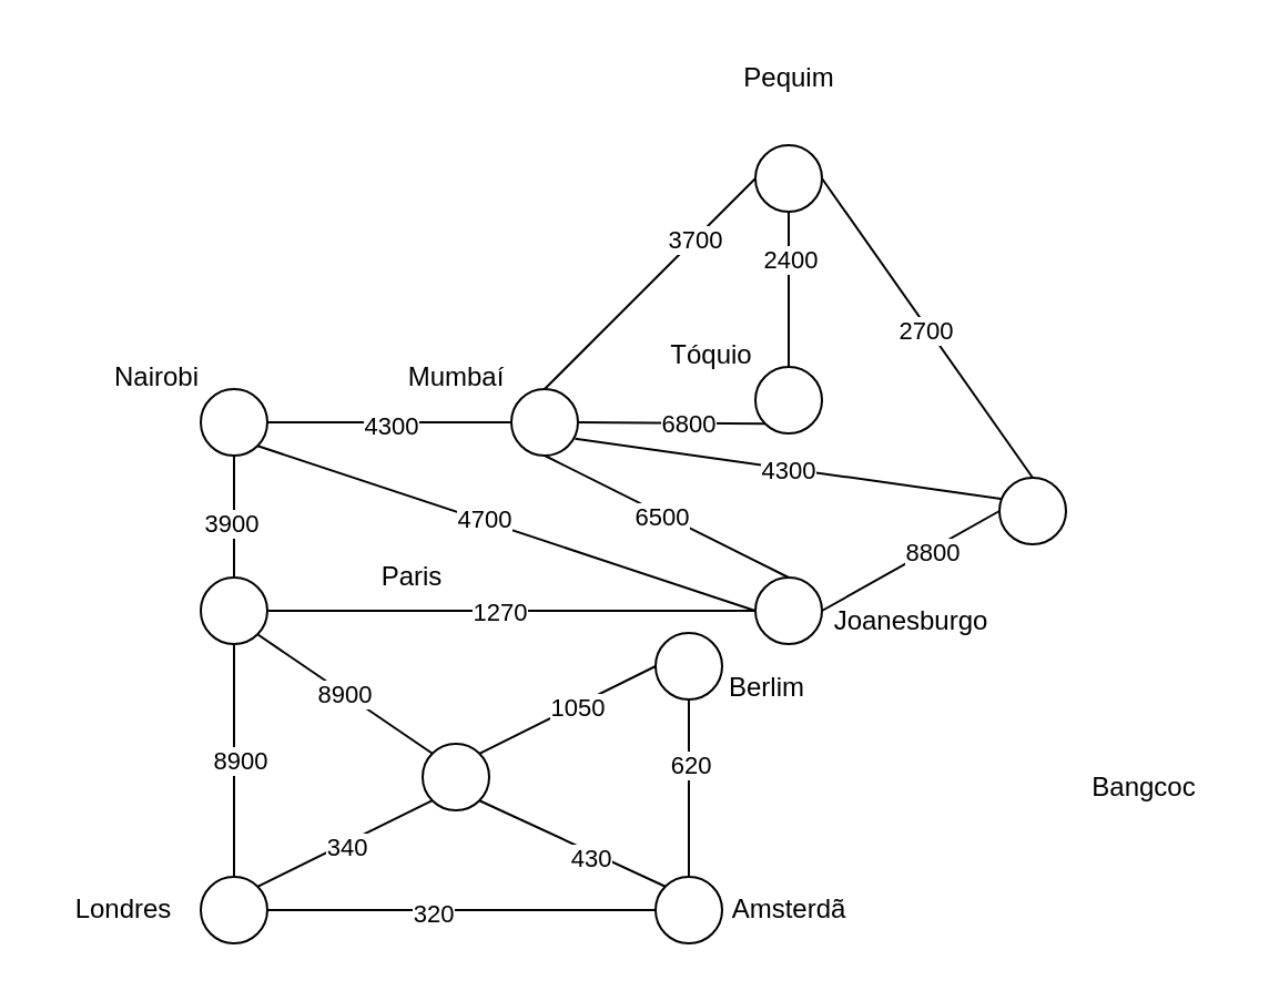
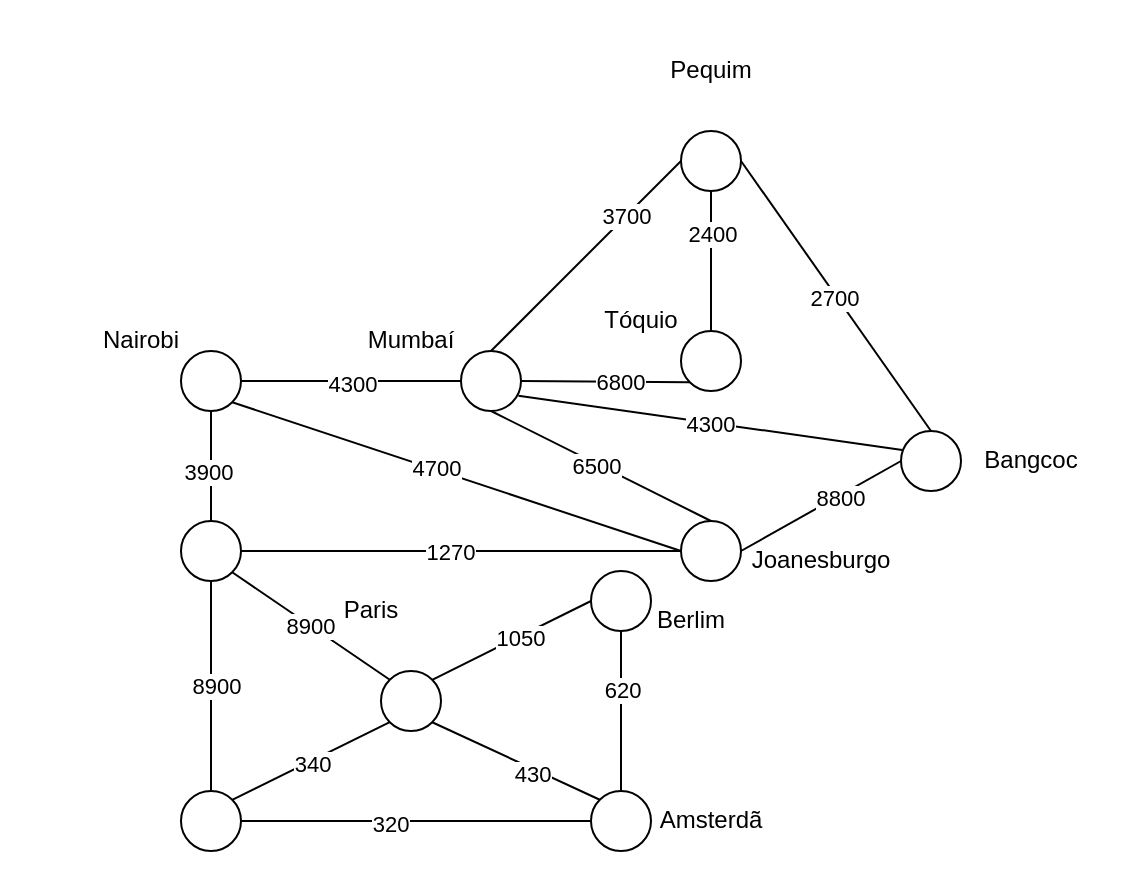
  <mxCell id="0" />
  <mxCell id="1" parent="0" />
  <mxCell id="2" value="" style="ellipse;whiteSpace=wrap;html=1;aspect=fixed;" parent="1" vertex="1"><mxGeometry x="90" y="260" width="30" height="30" as="geometry" /></mxCell>
  <mxCell id="3" value="" style="ellipse;whiteSpace=wrap;html=1;aspect=fixed;" parent="1" vertex="1"><mxGeometry x="90" y="175" width="30" height="30" as="geometry" /></mxCell>
  <mxCell id="4" value="" style="ellipse;whiteSpace=wrap;html=1;aspect=fixed;" parent="1" vertex="1"><mxGeometry x="190" y="335" width="30" height="30" as="geometry" /></mxCell>
  <mxCell id="5" value="" style="ellipse;whiteSpace=wrap;html=1;aspect=fixed;" parent="1" vertex="1"><mxGeometry x="90" y="395" width="30" height="30" as="geometry" /></mxCell>
  <mxCell id="6" value="" style="ellipse;whiteSpace=wrap;html=1;aspect=fixed;" parent="1" vertex="1"><mxGeometry x="295" y="285" width="30" height="30" as="geometry" /></mxCell>
  <mxCell id="7" value="" style="ellipse;whiteSpace=wrap;html=1;aspect=fixed;" parent="1" vertex="1"><mxGeometry x="230" y="175" width="30" height="30" as="geometry" /></mxCell>
  <mxCell id="8" value="" style="endArrow=none;html=1;rounded=0;exitX=1;exitY=0.5;exitDx=0;exitDy=0;" parent="1" source="2" target="10" edge="1"><mxGeometry width="50" height="50" relative="1" as="geometry"><mxPoint x="50" y="270" as="sourcePoint" /><mxPoint x="150" y="270" as="targetPoint" /></mxGeometry></mxCell>
  <mxCell id="9" value="1270" style="edgeLabel;html=1;align=center;verticalAlign=middle;resizable=0;points=[];" parent="8" vertex="1" connectable="0"><mxGeometry x="-0.056" relative="1" as="geometry"><mxPoint as="offset" /></mxGeometry></mxCell>
  <mxCell id="10" value="" style="ellipse;whiteSpace=wrap;html=1;aspect=fixed;" parent="1" vertex="1"><mxGeometry x="340" y="260" width="30" height="30" as="geometry" /></mxCell>
  <mxCell id="11" value="Joanesburgo " style="text;html=1;align=center;verticalAlign=middle;resizable=0;points=[];autosize=1;strokeColor=none;fillColor=none;" parent="1" vertex="1"><mxGeometry x="360" y="265" width="100" height="30" as="geometry" /></mxCell>
  <mxCell id="12" value="" style="endArrow=none;html=1;rounded=0;exitX=0.5;exitY=0;exitDx=0;exitDy=0;entryX=0.5;entryY=1;entryDx=0;entryDy=0;" parent="1" source="2" target="3" edge="1"><mxGeometry width="50" height="50" relative="1" as="geometry"><mxPoint x="-30" y="189.71" as="sourcePoint" /><mxPoint x="120" y="189.71" as="targetPoint" /></mxGeometry></mxCell>
  <mxCell id="13" value="3900" style="edgeLabel;html=1;align=center;verticalAlign=middle;resizable=0;points=[];" parent="12" vertex="1" connectable="0"><mxGeometry x="-0.077" y="2" relative="1" as="geometry"><mxPoint as="offset" /></mxGeometry></mxCell>
  <mxCell id="14" value="Nairobi" style="text;html=1;align=center;verticalAlign=middle;resizable=0;points=[];autosize=1;strokeColor=none;fillColor=none;" parent="1" vertex="1"><mxGeometry x="40" y="155" width="60" height="30" as="geometry" /></mxCell>
  <mxCell id="15" value="" style="endArrow=none;html=1;rounded=0;entryX=0;entryY=0;entryDx=0;entryDy=0;exitX=1;exitY=1;exitDx=0;exitDy=0;" parent="1" source="2" target="4" edge="1"><mxGeometry width="50" height="50" relative="1" as="geometry"><mxPoint x="-10" y="385" as="sourcePoint" /><mxPoint x="40" y="335" as="targetPoint" /></mxGeometry></mxCell>
  <mxCell id="16" value="8900" style="edgeLabel;html=1;align=center;verticalAlign=middle;resizable=0;points=[];" parent="15" vertex="1" connectable="0"><mxGeometry x="-0.013" relative="1" as="geometry"><mxPoint as="offset" /></mxGeometry></mxCell>
- <mxCell id="17" value="Paris" style="text;html=1;align=center;verticalAlign=middle;resizable=0;points=[];autosize=1;strokeColor=none;fillColor=none;" parent="1" vertex="1"><mxGeometry x="160" y="245" width="50" height="30" as="geometry" /></mxCell>
+ <mxCell id="17" value="Paris" style="text;html=1;align=center;verticalAlign=middle;resizable=0;points=[];autosize=1;strokeColor=none;fillColor=none;" parent="1" vertex="1"><mxGeometry x="160" y="290" width="50" height="30" as="geometry" /></mxCell>
  <mxCell id="18" value="" style="endArrow=none;html=1;rounded=0;entryX=0.5;entryY=1;entryDx=0;entryDy=0;exitX=0.5;exitY=0;exitDx=0;exitDy=0;" parent="1" source="10" target="7" edge="1"><mxGeometry width="50" height="50" relative="1" as="geometry"><mxPoint x="190" y="255" as="sourcePoint" /><mxPoint x="240" y="205" as="targetPoint" /></mxGeometry></mxCell>
  <mxCell id="19" value="6500" style="edgeLabel;html=1;align=center;verticalAlign=middle;resizable=0;points=[];" parent="18" vertex="1" connectable="0"><mxGeometry x="0.041" y="1" relative="1" as="geometry"><mxPoint as="offset" /></mxGeometry></mxCell>
  <mxCell id="20" value="Mumbaí " style="text;html=1;align=center;verticalAlign=middle;resizable=0;points=[];autosize=1;strokeColor=none;fillColor=none;" parent="1" vertex="1"><mxGeometry x="170" y="155" width="70" height="30" as="geometry" /></mxCell>
  <mxCell id="21" value="" style="endArrow=none;html=1;rounded=0;entryX=0;entryY=0.5;entryDx=0;entryDy=0;exitX=1;exitY=0.5;exitDx=0;exitDy=0;" parent="1" source="3" target="7" edge="1"><mxGeometry width="50" height="50" relative="1" as="geometry"><mxPoint x="150" y="255" as="sourcePoint" /><mxPoint x="200" y="205" as="targetPoint" /></mxGeometry></mxCell>
  <mxCell id="22" value="4300" style="edgeLabel;html=1;align=center;verticalAlign=middle;resizable=0;points=[];" parent="21" vertex="1" connectable="0"><mxGeometry x="0.004" y="-1" relative="1" as="geometry"><mxPoint as="offset" /></mxGeometry></mxCell>
- <mxCell id="23" value="Londres" style="text;html=1;align=center;verticalAlign=middle;resizable=0;points=[];autosize=1;strokeColor=none;fillColor=none;" parent="1" vertex="1"><mxGeometry x="20" y="395" width="70" height="30" as="geometry" /></mxCell>
  <mxCell id="24" value="" style="endArrow=none;html=1;rounded=0;entryX=0;entryY=1;entryDx=0;entryDy=0;exitX=1;exitY=0;exitDx=0;exitDy=0;" parent="1" source="5" target="4" edge="1"><mxGeometry width="50" height="50" relative="1" as="geometry"><mxPoint x="10" y="455" as="sourcePoint" /><mxPoint x="60" y="405" as="targetPoint" /></mxGeometry></mxCell>
  <mxCell id="25" value="340" style="edgeLabel;html=1;align=center;verticalAlign=middle;resizable=0;points=[];" parent="24" vertex="1" connectable="0"><mxGeometry x="0.001" y="-2" relative="1" as="geometry"><mxPoint as="offset" /></mxGeometry></mxCell>
  <mxCell id="26" value="Berlim " style="text;html=1;align=center;verticalAlign=middle;resizable=0;points=[];autosize=1;strokeColor=none;fillColor=none;" parent="1" vertex="1"><mxGeometry x="315" y="295" width="60" height="30" as="geometry" /></mxCell>
  <mxCell id="27" value="" style="endArrow=none;html=1;rounded=0;entryX=0.5;entryY=1;entryDx=0;entryDy=0;exitX=0.5;exitY=0;exitDx=0;exitDy=0;" parent="1" source="5" target="2" edge="1"><mxGeometry width="50" height="50" relative="1" as="geometry"><mxPoint x="130" y="330" as="sourcePoint" /><mxPoint x="60" y="420" as="targetPoint" /></mxGeometry></mxCell>
  <mxCell id="28" value="8900" style="edgeLabel;html=1;align=center;verticalAlign=middle;resizable=0;points=[];" parent="27" vertex="1" connectable="0"><mxGeometry x="0.004" y="-2" relative="1" as="geometry"><mxPoint as="offset" /></mxGeometry></mxCell>
  <mxCell id="29" value="" style="endArrow=none;html=1;rounded=0;exitX=1;exitY=0.5;exitDx=0;exitDy=0;entryX=0;entryY=0.5;entryDx=0;entryDy=0;" parent="1" source="5" target="31" edge="1"><mxGeometry width="50" height="50" relative="1" as="geometry"><mxPoint x="260" y="320" as="sourcePoint" /><mxPoint x="230" y="330" as="targetPoint" /></mxGeometry></mxCell>
  <mxCell id="30" value="320" style="edgeLabel;html=1;align=center;verticalAlign=middle;resizable=0;points=[];" parent="29" vertex="1" connectable="0"><mxGeometry x="-0.149" y="-1" relative="1" as="geometry"><mxPoint as="offset" /></mxGeometry></mxCell>
  <mxCell id="31" value="" style="ellipse;whiteSpace=wrap;html=1;aspect=fixed;" parent="1" vertex="1"><mxGeometry x="295" y="395" width="30" height="30" as="geometry" /></mxCell>
  <mxCell id="32" value="Amsterdã" style="text;html=1;align=center;verticalAlign=middle;resizable=0;points=[];autosize=1;strokeColor=none;fillColor=none;" parent="1" vertex="1"><mxGeometry x="315" y="395" width="80" height="30" as="geometry" /></mxCell>
  <mxCell id="33" value="" style="endArrow=none;html=1;rounded=0;entryX=1;entryY=1;entryDx=0;entryDy=0;exitX=0;exitY=0;exitDx=0;exitDy=0;" parent="1" source="31" target="4" edge="1"><mxGeometry width="50" height="50" relative="1" as="geometry"><mxPoint x="270" y="355" as="sourcePoint" /><mxPoint x="229.997" y="329.693" as="targetPoint" /></mxGeometry></mxCell>
  <mxCell id="34" value="430" style="edgeLabel;html=1;align=center;verticalAlign=middle;resizable=0;points=[];" parent="33" vertex="1" connectable="0"><mxGeometry x="-0.221" y="2" relative="1" as="geometry"><mxPoint as="offset" /></mxGeometry></mxCell>
  <mxCell id="35" value="" style="endArrow=none;html=1;rounded=0;exitX=0.5;exitY=0;exitDx=0;exitDy=0;entryX=0.5;entryY=1;entryDx=0;entryDy=0;" parent="1" source="31" target="6" edge="1"><mxGeometry width="50" height="50" relative="1" as="geometry"><mxPoint x="400" y="435" as="sourcePoint" /><mxPoint x="450" y="385" as="targetPoint" /></mxGeometry></mxCell>
  <mxCell id="36" value="620" style="edgeLabel;html=1;align=center;verticalAlign=middle;resizable=0;points=[];" parent="35" vertex="1" connectable="0"><mxGeometry x="0.266" relative="1" as="geometry"><mxPoint as="offset" /></mxGeometry></mxCell>
  <mxCell id="37" value="" style="ellipse;whiteSpace=wrap;html=1;aspect=fixed;" parent="1" vertex="1"><mxGeometry x="450" y="215" width="30" height="30" as="geometry" /></mxCell>
- <mxCell id="38" value="Bangcoc" style="text;html=1;align=center;verticalAlign=middle;resizable=0;points=[];autosize=1;strokeColor=none;fillColor=none;" parent="1" vertex="1"><mxGeometry x="480" y="340" width="70" height="30" as="geometry" /></mxCell>
+ <mxCell id="38" value="Bangcoc" style="text;html=1;align=center;verticalAlign=middle;resizable=0;points=[];autosize=1;strokeColor=none;fillColor=none;" parent="1" vertex="1"><mxGeometry x="480" y="215" width="70" height="30" as="geometry" /></mxCell>
  <mxCell id="39" value="" style="ellipse;whiteSpace=wrap;html=1;aspect=fixed;" parent="1" vertex="1"><mxGeometry x="340" y="65" width="30" height="30" as="geometry" /></mxCell>
  <mxCell id="40" value="Tóquio" style="text;html=1;align=center;verticalAlign=middle;resizable=0;points=[];autosize=1;strokeColor=none;fillColor=none;" parent="1" vertex="1"><mxGeometry x="290" y="145" width="60" height="30" as="geometry" /></mxCell>
  <mxCell id="41" value="" style="ellipse;whiteSpace=wrap;html=1;aspect=fixed;" parent="1" vertex="1"><mxGeometry x="340" y="165" width="30" height="30" as="geometry" /></mxCell>
  <mxCell id="42" value="Pequim" style="text;html=1;align=center;verticalAlign=middle;resizable=0;points=[];autosize=1;strokeColor=none;fillColor=none;" parent="1" vertex="1"><mxGeometry x="320" y="20" width="70" height="30" as="geometry" /></mxCell>
  <mxCell id="43" value="" style="endArrow=none;html=1;rounded=0;entryX=0;entryY=0.5;entryDx=0;entryDy=0;exitX=1;exitY=0;exitDx=0;exitDy=0;" parent="1" source="4" target="6" edge="1"><mxGeometry width="50" height="50" relative="1" as="geometry"><mxPoint x="50" y="515" as="sourcePoint" /><mxPoint x="100" y="465" as="targetPoint" /></mxGeometry></mxCell>
  <mxCell id="44" value="1050" style="edgeLabel;html=1;align=center;verticalAlign=middle;resizable=0;points=[];" parent="43" vertex="1" connectable="0"><mxGeometry x="0.092" y="-1" relative="1" as="geometry"><mxPoint as="offset" /></mxGeometry></mxCell>
  <mxCell id="45" value="" style="endArrow=none;html=1;rounded=0;entryX=0;entryY=0.5;entryDx=0;entryDy=0;exitX=1;exitY=1;exitDx=0;exitDy=0;" parent="1" source="3" target="10" edge="1"><mxGeometry width="50" height="50" relative="1" as="geometry"><mxPoint x="80" y="235" as="sourcePoint" /><mxPoint x="230" y="235" as="targetPoint" /></mxGeometry></mxCell>
  <mxCell id="46" value="4700" style="edgeLabel;html=1;align=center;verticalAlign=middle;resizable=0;points=[];" parent="45" vertex="1" connectable="0"><mxGeometry x="-0.094" y="1" relative="1" as="geometry"><mxPoint as="offset" /></mxGeometry></mxCell>
  <mxCell id="47" value="" style="endArrow=none;html=1;rounded=0;entryX=0;entryY=0.5;entryDx=0;entryDy=0;exitX=1;exitY=0.5;exitDx=0;exitDy=0;" parent="1" source="10" target="37" edge="1"><mxGeometry width="50" height="50" relative="1" as="geometry"><mxPoint x="474" y="290" as="sourcePoint" /><mxPoint x="354" y="205" as="targetPoint" /></mxGeometry></mxCell>
  <mxCell id="48" value="8800" style="edgeLabel;html=1;align=center;verticalAlign=middle;resizable=0;points=[];" parent="47" vertex="1" connectable="0"><mxGeometry x="0.217" y="-1" relative="1" as="geometry"><mxPoint as="offset" /></mxGeometry></mxCell>
  <mxCell id="49" value="" style="endArrow=none;html=1;rounded=0;exitX=1;exitY=0.5;exitDx=0;exitDy=0;entryX=0;entryY=1;entryDx=0;entryDy=0;" parent="1" source="7" target="41" edge="1"><mxGeometry width="50" height="50" relative="1" as="geometry"><mxPoint x="219" y="145" as="sourcePoint" /><mxPoint x="309" y="130.29" as="targetPoint" /></mxGeometry></mxCell>
  <mxCell id="50" value="6800" style="edgeLabel;html=1;align=center;verticalAlign=middle;resizable=0;points=[];" parent="49" vertex="1" connectable="0"><mxGeometry x="0.175" relative="1" as="geometry"><mxPoint as="offset" /></mxGeometry></mxCell>
  <mxCell id="51" value="" style="endArrow=none;html=1;rounded=0;entryX=0.5;entryY=0;entryDx=0;entryDy=0;exitX=0;exitY=0.5;exitDx=0;exitDy=0;" parent="1" source="39" target="7" edge="1"><mxGeometry width="50" height="50" relative="1" as="geometry"><mxPoint x="50" y="135" as="sourcePoint" /><mxPoint x="200" y="135" as="targetPoint" /></mxGeometry></mxCell>
  <mxCell id="52" value="3700" style="edgeLabel;html=1;align=center;verticalAlign=middle;resizable=0;points=[];" parent="51" vertex="1" connectable="0"><mxGeometry x="-0.412" relative="1" as="geometry"><mxPoint as="offset" /></mxGeometry></mxCell>
  <mxCell id="53" value="" style="endArrow=none;html=1;rounded=0;entryX=0.5;entryY=0;entryDx=0;entryDy=0;exitX=0.5;exitY=1;exitDx=0;exitDy=0;" parent="1" source="39" target="41" edge="1"><mxGeometry width="50" height="50" relative="1" as="geometry"><mxPoint x="140" y="55" as="sourcePoint" /><mxPoint x="264" y="119" as="targetPoint" /></mxGeometry></mxCell>
  <mxCell id="54" value="2400" style="edgeLabel;html=1;align=center;verticalAlign=middle;resizable=0;points=[];" parent="53" vertex="1" connectable="0"><mxGeometry x="-0.412" relative="1" as="geometry"><mxPoint as="offset" /></mxGeometry></mxCell>
  <mxCell id="55" value="" style="endArrow=none;html=1;rounded=0;entryX=0.021;entryY=0.316;entryDx=0;entryDy=0;exitX=0.957;exitY=0.744;exitDx=0;exitDy=0;entryPerimeter=0;exitPerimeter=0;" parent="1" source="7" target="37" edge="1"><mxGeometry width="50" height="50" relative="1" as="geometry"><mxPoint x="300" y="205" as="sourcePoint" /><mxPoint x="450" y="205" as="targetPoint" /></mxGeometry></mxCell>
  <mxCell id="56" value="4300" style="edgeLabel;html=1;align=center;verticalAlign=middle;resizable=0;points=[];" parent="55" vertex="1" connectable="0"><mxGeometry x="0.004" y="-1" relative="1" as="geometry"><mxPoint as="offset" /></mxGeometry></mxCell>
  <mxCell id="57" value="" style="endArrow=none;html=1;rounded=0;exitX=1;exitY=0.5;exitDx=0;exitDy=0;entryX=0.5;entryY=0;entryDx=0;entryDy=0;" parent="1" source="39" target="37" edge="1"><mxGeometry width="50" height="50" relative="1" as="geometry"><mxPoint x="320" y="15" as="sourcePoint" /><mxPoint x="580" y="55" as="targetPoint" /></mxGeometry></mxCell>
  <mxCell id="58" value="2700" style="edgeLabel;html=1;align=center;verticalAlign=middle;resizable=0;points=[];" parent="57" vertex="1" connectable="0"><mxGeometry x="0.004" y="-1" relative="1" as="geometry"><mxPoint as="offset" /></mxGeometry></mxCell>
